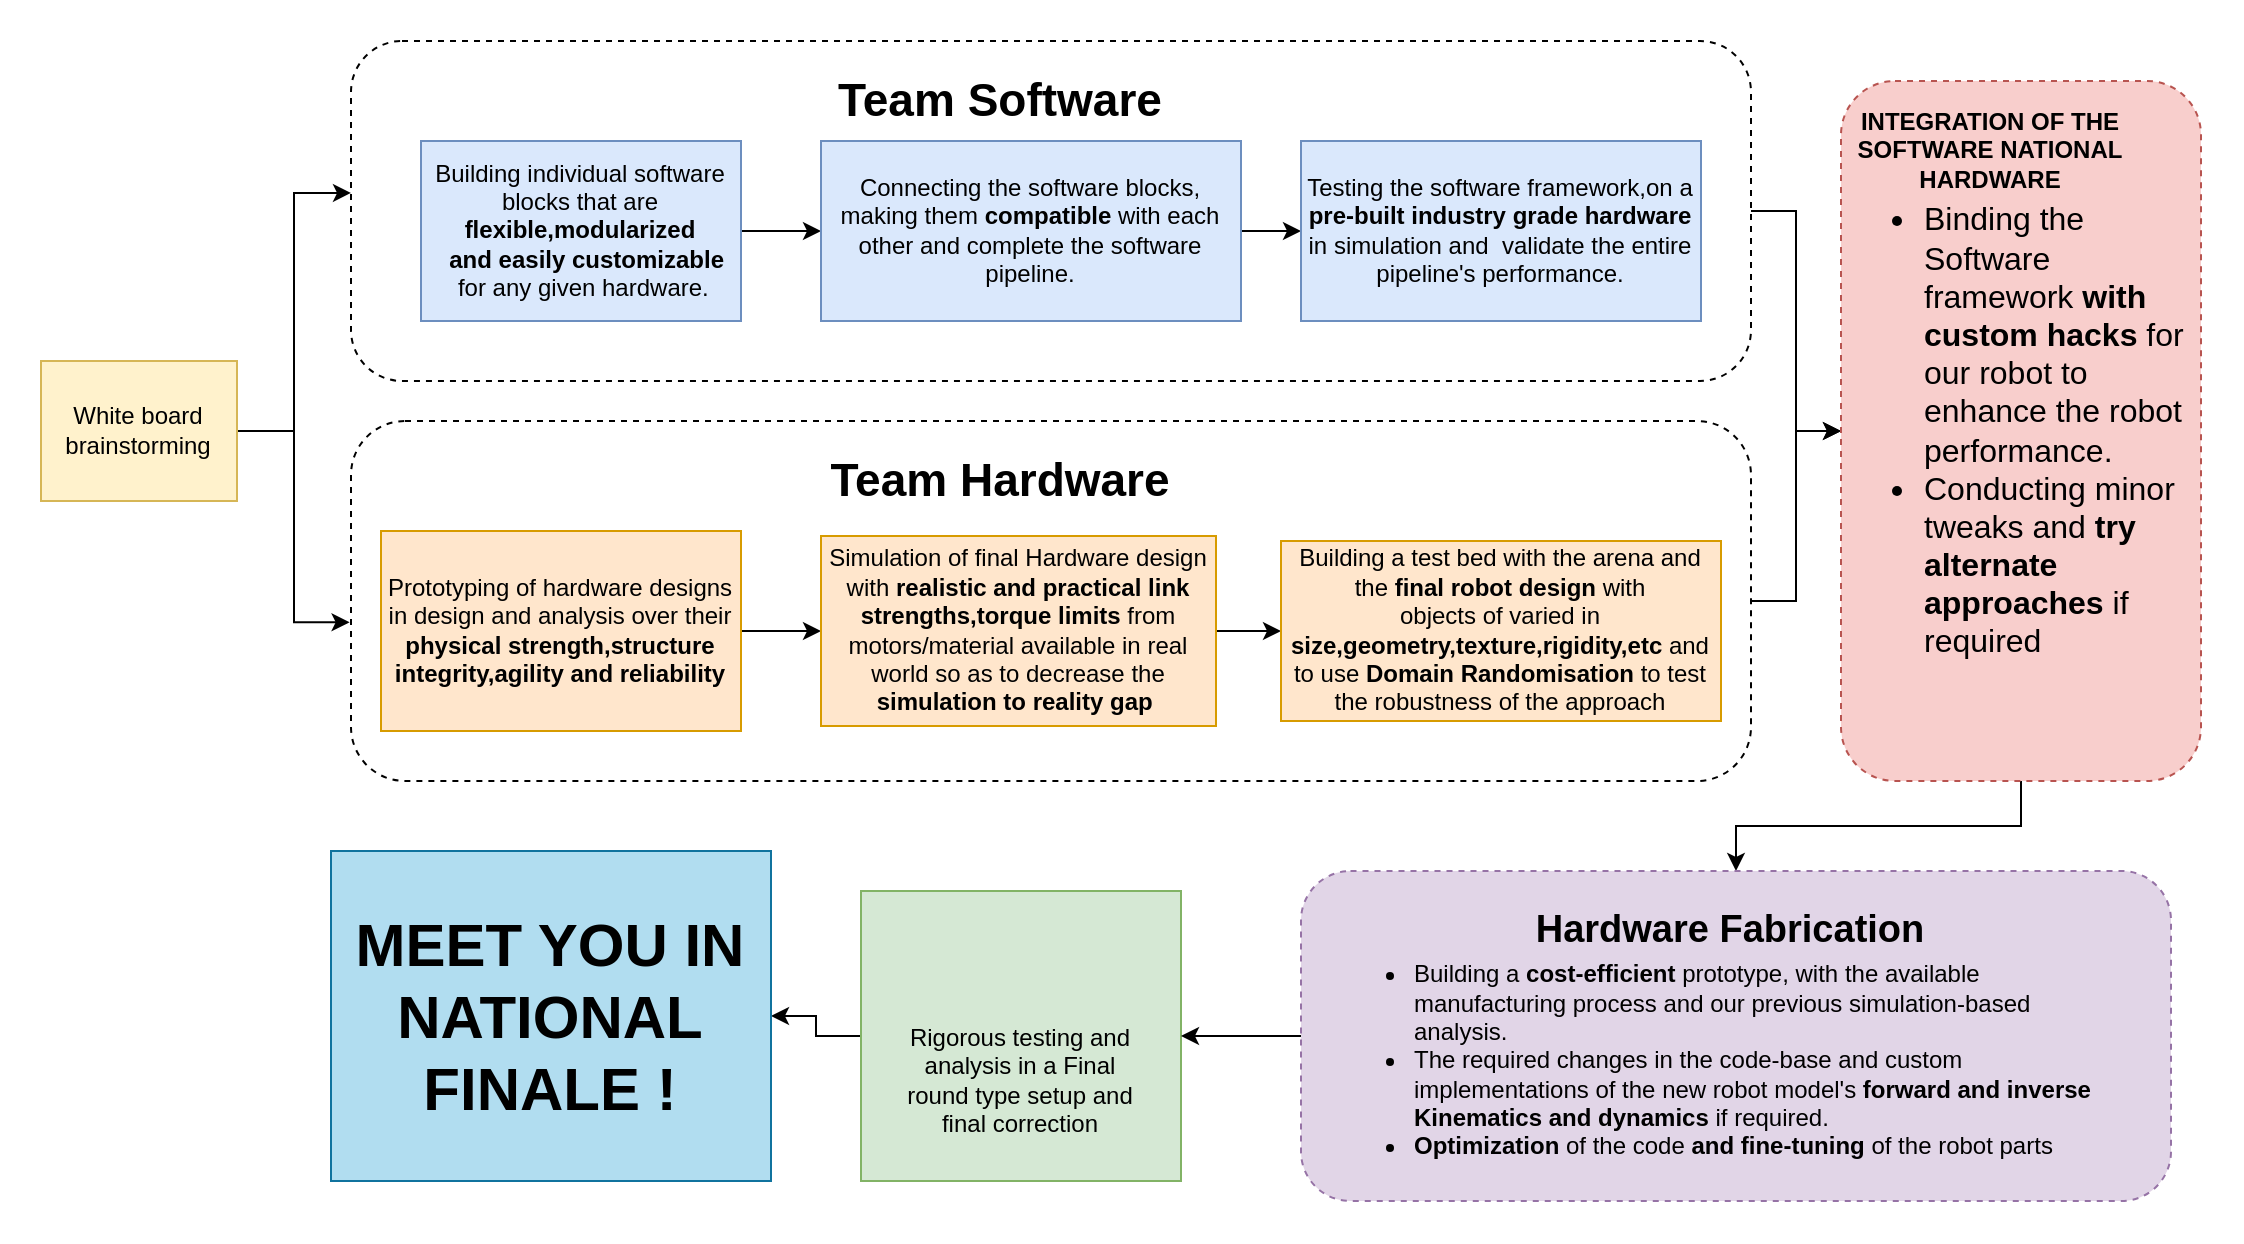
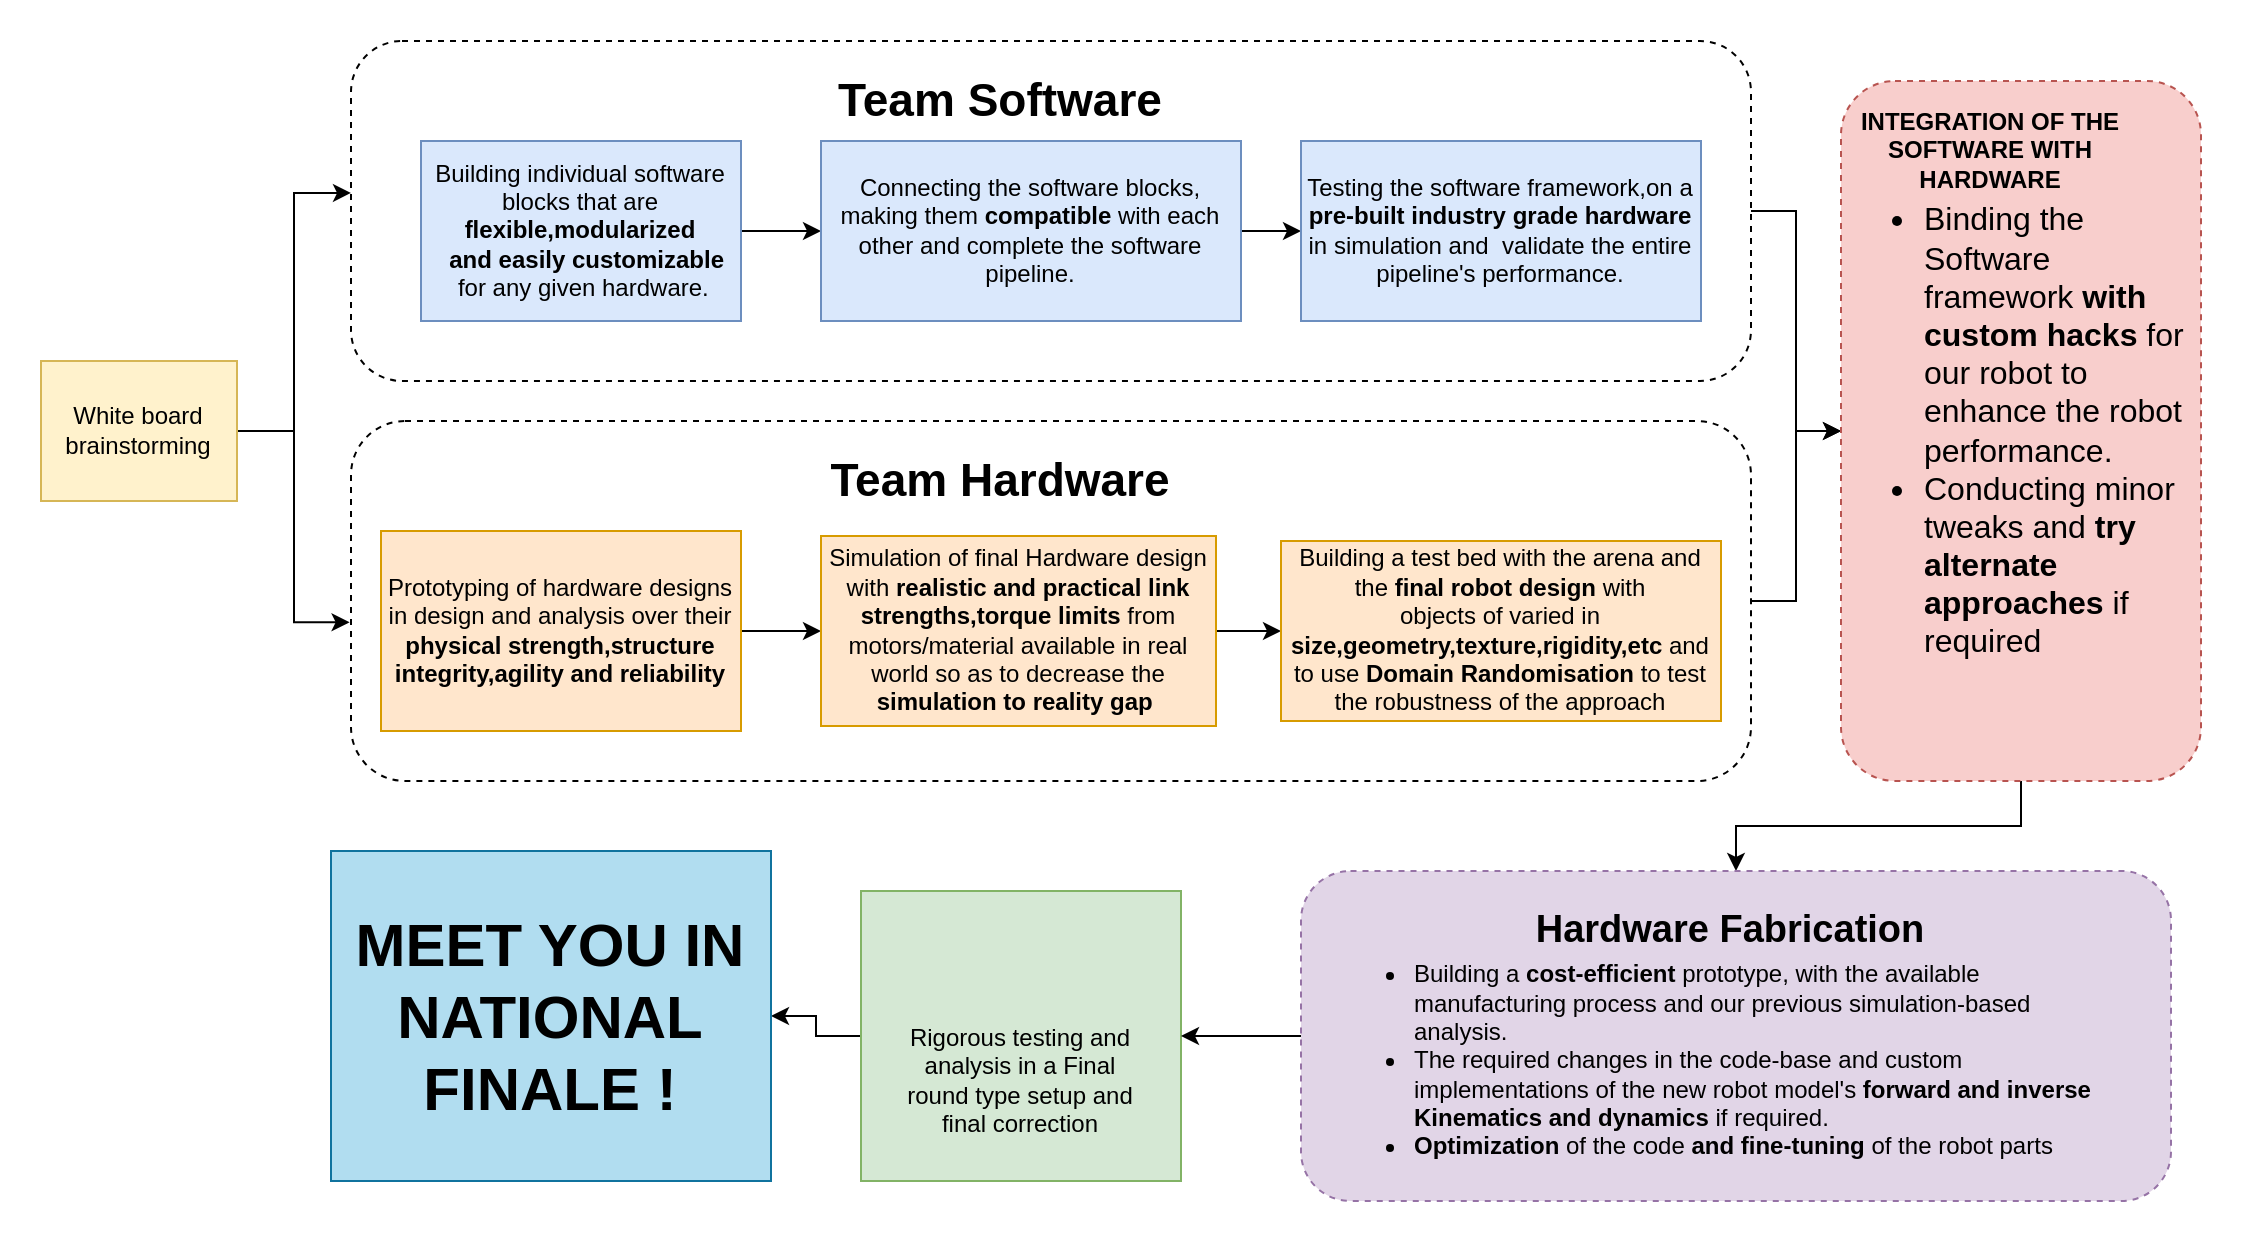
  <mxCell id="0" />
  <mxCell id="1" parent="0" />
  <mxCell id="2" style="edgeStyle=orthogonalEdgeStyle;rounded=0;orthogonalLoop=1;jettySize=auto;html=1;entryX=0;entryY=0.447;entryDx=0;entryDy=0;entryPerimeter=0;" edge="1" parent="1" source="4" target="18"><mxGeometry relative="1" as="geometry" /></mxCell>
  <mxCell id="3" style="edgeStyle=orthogonalEdgeStyle;rounded=0;orthogonalLoop=1;jettySize=auto;html=1;exitX=1;exitY=0.5;exitDx=0;exitDy=0;entryX=-0.001;entryY=0.559;entryDx=0;entryDy=0;entryPerimeter=0;" edge="1" parent="1" source="4" target="16"><mxGeometry relative="1" as="geometry" /></mxCell>
  <mxCell id="4" value="White board brainstorming" style="rounded=0;whiteSpace=wrap;html=1;fillColor=#fff2cc;strokeColor=#d6b656;" vertex="1" parent="1"><mxGeometry x="20" y="180" width="98" height="70" as="geometry" /></mxCell>
  <mxCell id="5" style="edgeStyle=orthogonalEdgeStyle;rounded=0;orthogonalLoop=1;jettySize=auto;html=1;entryX=0;entryY=0.5;entryDx=0;entryDy=0;" edge="1" parent="1" source="6" target="12"><mxGeometry relative="1" as="geometry" /></mxCell>
  <mxCell id="6" value="Prototyping of hardware designs in design and analysis over their &lt;b&gt;physical strength,structure integrity,agility and reliability&lt;/b&gt;" style="rounded=0;whiteSpace=wrap;html=1;fillColor=#ffe6cc;strokeColor=#d79b00;" vertex="1" parent="1"><mxGeometry x="190" y="265" width="180" height="100" as="geometry" /></mxCell>
  <mxCell id="7" style="edgeStyle=orthogonalEdgeStyle;rounded=0;orthogonalLoop=1;jettySize=auto;html=1;" edge="1" parent="1" source="8" target="10"><mxGeometry relative="1" as="geometry" /></mxCell>
  <mxCell id="8" value="&lt;div&gt;&lt;span&gt;Building individual software blocks that are &lt;/span&gt;&lt;b&gt;flexible,modularized&lt;/b&gt;&lt;/div&gt;&lt;font style=&quot;font-size: 12px&quot;&gt;&lt;div&gt;&lt;b&gt;&amp;nbsp; and easily customizable&lt;/b&gt;&lt;/div&gt;&lt;b&gt;&amp;nbsp;&lt;/b&gt;for any given hardware.&lt;/font&gt;" style="rounded=0;whiteSpace=wrap;html=1;fillColor=#dae8fc;strokeColor=#6c8ebf;align=center;" vertex="1" parent="1"><mxGeometry x="210" y="70" width="160" height="90" as="geometry" /></mxCell>
  <mxCell id="9" style="edgeStyle=orthogonalEdgeStyle;rounded=0;orthogonalLoop=1;jettySize=auto;html=1;" edge="1" parent="1" source="10" target="13"><mxGeometry relative="1" as="geometry" /></mxCell>
  <mxCell id="10" value="Connecting the software blocks, making them &lt;b&gt;compatible &lt;/b&gt;with each other and complete the software pipeline." style="rounded=0;whiteSpace=wrap;html=1;fillColor=#dae8fc;strokeColor=#6c8ebf;" vertex="1" parent="1"><mxGeometry x="410" y="70" width="210" height="90" as="geometry" /></mxCell>
  <mxCell id="11" style="edgeStyle=orthogonalEdgeStyle;rounded=0;orthogonalLoop=1;jettySize=auto;html=1;" edge="1" parent="1" source="12" target="14"><mxGeometry relative="1" as="geometry" /></mxCell>
  <mxCell id="12" value="Simulation of final Hardware design with &lt;b&gt;realistic and practical link strengths,torque limits &lt;/b&gt;from motors/material available in real world so as to decrease the &lt;b&gt;simulation to reality gap&amp;nbsp;&lt;/b&gt;" style="rounded=0;whiteSpace=wrap;html=1;fillColor=#ffe6cc;strokeColor=#d79b00;" vertex="1" parent="1"><mxGeometry x="410" y="267.5" width="197.5" height="95" as="geometry" /></mxCell>
  <mxCell id="13" value="Testing the software framework,on a &lt;b&gt;pre-built industry grade hardware&lt;/b&gt; in simulation and&amp;nbsp; validate the entire pipeline's performance." style="rounded=0;whiteSpace=wrap;html=1;fillColor=#dae8fc;strokeColor=#6c8ebf;" vertex="1" parent="1"><mxGeometry x="650" y="70" width="200" height="90" as="geometry" /></mxCell>
  <mxCell id="14" value="Building a test bed with the arena and the &lt;b&gt;final robot design&lt;/b&gt; with &lt;br&gt;objects of varied in &lt;b&gt;size,geometry,texture,rigidity,etc&lt;/b&gt; and to use &lt;b&gt;Domain Randomisation&lt;/b&gt; to test the robustness of the approach" style="rounded=0;whiteSpace=wrap;html=1;fillColor=#ffe6cc;strokeColor=#d79b00;" vertex="1" parent="1"><mxGeometry x="640" y="270" width="220" height="90" as="geometry" /></mxCell>
  <mxCell id="15" style="edgeStyle=orthogonalEdgeStyle;rounded=0;orthogonalLoop=1;jettySize=auto;html=1;exitX=1;exitY=0.5;exitDx=0;exitDy=0;entryX=0;entryY=0.5;entryDx=0;entryDy=0;" edge="1" parent="1" source="16" target="22"><mxGeometry relative="1" as="geometry" /></mxCell>
  <mxCell id="16" value="" style="rounded=1;whiteSpace=wrap;html=1;dashed=1;fillColor=none;" vertex="1" parent="1"><mxGeometry x="175" y="210" width="700" height="180" as="geometry" /></mxCell>
  <mxCell id="17" style="edgeStyle=orthogonalEdgeStyle;rounded=0;orthogonalLoop=1;jettySize=auto;html=1;entryX=0;entryY=0.5;entryDx=0;entryDy=0;" edge="1" parent="1" source="18" target="22"><mxGeometry relative="1" as="geometry" /></mxCell>
  <mxCell id="18" value="" style="rounded=1;whiteSpace=wrap;html=1;dashed=1;fillColor=none;" vertex="1" parent="1"><mxGeometry x="175" y="20" width="700" height="170" as="geometry" /></mxCell>
  <mxCell id="19" value="&lt;font style=&quot;font-size: 23px&quot;&gt;&lt;b&gt;Team Software&lt;/b&gt;&lt;/font&gt;" style="text;html=1;strokeColor=none;fillColor=none;align=center;verticalAlign=middle;whiteSpace=wrap;rounded=0;dashed=1;" vertex="1" parent="1"><mxGeometry x="310" y="40" width="380" height="20" as="geometry" /></mxCell>
  <mxCell id="20" value="&lt;font style=&quot;font-size: 23px&quot;&gt;&lt;b&gt;Team Hardware&lt;/b&gt;&lt;/font&gt;" style="text;html=1;strokeColor=none;fillColor=none;align=center;verticalAlign=middle;whiteSpace=wrap;rounded=0;dashed=1;" vertex="1" parent="1"><mxGeometry x="310" y="230" width="380" height="20" as="geometry" /></mxCell>
  <mxCell id="21" style="edgeStyle=orthogonalEdgeStyle;rounded=0;orthogonalLoop=1;jettySize=auto;html=1;entryX=0.5;entryY=0;entryDx=0;entryDy=0;" edge="1" parent="1" source="22" target="24"><mxGeometry relative="1" as="geometry" /></mxCell>
  <mxCell id="22" value="&lt;ul style=&quot;font-size: 16px&quot;&gt;&lt;li&gt;Binding the Software framework&lt;b&gt; with custom hacks&lt;/b&gt; for our robot to enhance the robot performance.&lt;/li&gt;&lt;li&gt;Conducting minor tweaks and&lt;b&gt; try alternate approaches&lt;/b&gt; if required&lt;/li&gt;&lt;/ul&gt;" style="rounded=1;whiteSpace=wrap;html=1;dashed=1;fillColor=#f8cecc;align=left;strokeColor=#b85450;" vertex="1" parent="1"><mxGeometry x="920" y="40" width="180" height="350" as="geometry" /></mxCell>
- <mxCell id="23" value="&lt;b&gt;INTEGRATION OF THE SOFTWARE NATIONAL HARDWARE&lt;/b&gt;" style="text;html=1;strokeColor=none;fillColor=none;align=center;verticalAlign=middle;whiteSpace=wrap;rounded=0;dashed=1;" vertex="1" parent="1"><mxGeometry x="920" y="50" width="150" height="50" as="geometry" /></mxCell>
+ <mxCell id="23" value="&lt;b&gt;INTEGRATION OF THE SOFTWARE WITH HARDWARE&lt;/b&gt;" style="text;html=1;strokeColor=none;fillColor=none;align=center;verticalAlign=middle;whiteSpace=wrap;rounded=0;dashed=1;" vertex="1" parent="1"><mxGeometry x="920" y="50" width="150" height="50" as="geometry" /></mxCell>
  <mxCell id="24" value="" style="rounded=1;whiteSpace=wrap;html=1;dashed=1;fillColor=#e1d5e7;strokeColor=#9673a6;" vertex="1" parent="1"><mxGeometry x="650" y="435" width="435" height="165" as="geometry" /></mxCell>
  <mxCell id="25" value="&lt;b&gt;&lt;font style=&quot;font-size: 19px&quot;&gt;Hardware Fabrication&lt;/font&gt;&lt;/b&gt;" style="text;html=1;strokeColor=none;fillColor=none;align=center;verticalAlign=middle;whiteSpace=wrap;rounded=0;dashed=1;" vertex="1" parent="1"><mxGeometry x="705" y="455" width="320" height="20" as="geometry" /></mxCell>
  <mxCell id="26" style="edgeStyle=orthogonalEdgeStyle;rounded=0;orthogonalLoop=1;jettySize=auto;html=1;entryX=1;entryY=0.5;entryDx=0;entryDy=0;" edge="1" parent="1" source="27" target="30"><mxGeometry relative="1" as="geometry" /></mxCell>
  <mxCell id="27" value="&lt;b&gt;&lt;font style=&quot;font-size: 16px&quot;&gt;&lt;br&gt;&lt;/font&gt;&lt;/b&gt;" style="rounded=0;whiteSpace=wrap;html=1;fillColor=#d5e8d4;strokeColor=#82b366;" vertex="1" parent="1"><mxGeometry x="430" y="445" width="160" height="145" as="geometry" /></mxCell>
  <mxCell id="28" value="Rigorous testing and analysis in a Final round type setup and final correction" style="text;html=1;strokeColor=none;fillColor=none;align=center;verticalAlign=middle;whiteSpace=wrap;rounded=0;" vertex="1" parent="1"><mxGeometry x="450" y="500" width="120" height="80" as="geometry" /></mxCell>
  <mxCell id="29" value="&lt;ul&gt;&lt;li&gt;Building a &lt;b&gt;cost-efficient &lt;/b&gt;prototype, with the available manufacturing process and our previous simulation-based analysis.&lt;/li&gt;&lt;li&gt;The required changes in the code-base and custom implementations of the new robot model's &lt;b&gt;forward and inverse Kinematics and dynamics &lt;/b&gt;if required.&lt;/li&gt;&lt;li&gt;&lt;b&gt;Optimization &lt;/b&gt;of the code&lt;b&gt; and fine-tuning &lt;/b&gt;of the robot parts&lt;/li&gt;&lt;/ul&gt;" style="text;html=1;strokeColor=none;fillColor=none;align=left;verticalAlign=middle;whiteSpace=wrap;rounded=0;" vertex="1" parent="1"><mxGeometry x="665" y="475" width="400" height="110" as="geometry" /></mxCell>
  <mxCell id="30" value="&lt;font style=&quot;font-size: 30px&quot;&gt;&lt;b&gt;MEET YOU IN NATIONAL FINALE !&lt;/b&gt;&lt;/font&gt;" style="rounded=0;whiteSpace=wrap;html=1;fillColor=#b1ddf0;strokeColor=#10739e;" vertex="1" parent="1"><mxGeometry x="165" y="425" width="220" height="165" as="geometry" /></mxCell>
  <mxCell id="31" value="" style="endArrow=classic;html=1;exitX=0;exitY=0.5;exitDx=0;exitDy=0;entryX=1;entryY=0.5;entryDx=0;entryDy=0;" edge="1" parent="1" source="24" target="27"><mxGeometry width="50" height="50" relative="1" as="geometry"><mxPoint x="500" y="440" as="sourcePoint" /><mxPoint x="550" y="390" as="targetPoint" /></mxGeometry></mxCell>
